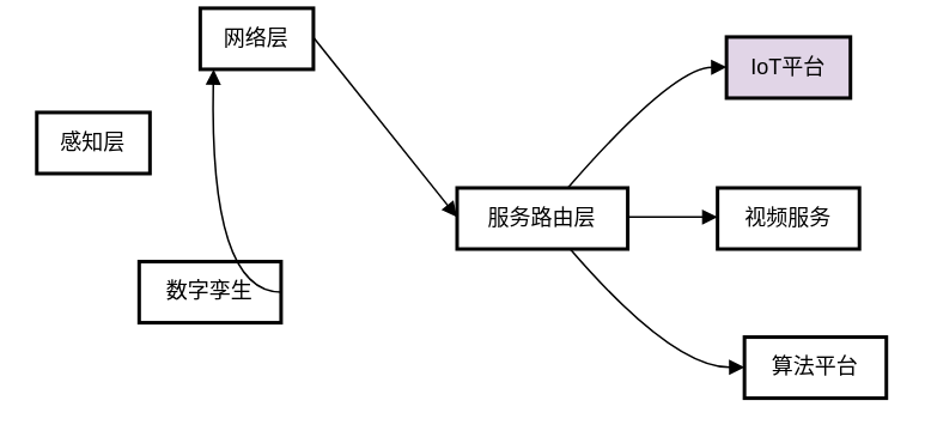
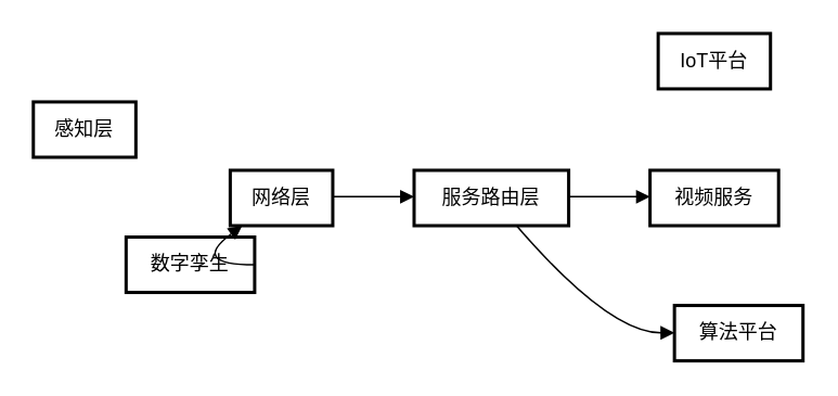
  <mxCell id="0" />
  <mxCell id="1" parent="0" />
  <mxCell id="2" value="感知层" style="whiteSpace=wrap;strokeWidth=2;" vertex="1" parent="1"><mxGeometry x="20" y="62" width="63" height="34" as="geometry" /></mxCell>
- <mxCell id="3" value="网络层" style="whiteSpace=wrap;strokeWidth=2;" vertex="1" parent="1"><mxGeometry x="111" y="4" width="63" height="34" as="geometry" /></mxCell>
+ <mxCell id="3" value="网络层" style="whiteSpace=wrap;strokeWidth=2;" vertex="1" parent="1"><mxGeometry x="141" y="104" width="63" height="34" as="geometry" /></mxCell>
  <mxCell id="4" value="数字孪生" style="whiteSpace=wrap;strokeWidth=2;" vertex="1" parent="1"><mxGeometry x="77" y="145" width="79" height="34" as="geometry" /></mxCell>
  <mxCell id="5" value="服务路由层" style="whiteSpace=wrap;strokeWidth=2;" vertex="1" parent="1"><mxGeometry x="254" y="104" width="95" height="34" as="geometry" /></mxCell>
- <mxCell id="6" value="IoT平台" style="whiteSpace=wrap;strokeWidth=2;fillColor=#e1d5e7;" vertex="1" parent="1"><mxGeometry x="404" y="20" width="69" height="34" as="geometry" /></mxCell>
+ <mxCell id="6" value="IoT平台" style="whiteSpace=wrap;strokeWidth=2;" vertex="1" parent="1"><mxGeometry x="404" y="20" width="69" height="34" as="geometry" /></mxCell>
  <mxCell id="7" value="视频服务" style="whiteSpace=wrap;strokeWidth=2;" vertex="1" parent="1"><mxGeometry x="399" y="104" width="79" height="34" as="geometry" /></mxCell>
  <mxCell id="8" value="算法平台" style="whiteSpace=wrap;strokeWidth=2;" vertex="1" parent="1"><mxGeometry x="414" y="187" width="79" height="34" as="geometry" /></mxCell>
  <mxCell id="9" value="" style="curved=1;startArrow=none;endArrow=block;exitX=1;exitY=0.5;entryX=0.14;entryY=0.971;rounded=0;" edge="1" parent="1" source="4" target="3"><mxGeometry relative="1" as="geometry"><Array as="points"><mxPoint x="116" y="162" /></Array></mxGeometry></mxCell>
  <mxCell id="10" value="" style="curved=1;startArrow=none;endArrow=block;exitX=1;exitY=0.478;entryX=0;entryY=0.478;rounded=0;" edge="1" parent="1" source="3" target="5"><mxGeometry relative="1" as="geometry"><Array as="points" /></mxGeometry></mxCell>
- <mxCell id="11" value="" style="curved=1;startArrow=none;endArrow=block;exitX=0.653;exitY=-0.015;entryX=-0.002;entryY=0.493;rounded=0;" edge="1" parent="1" source="5" target="6"><mxGeometry relative="1" as="geometry"><Array as="points"><mxPoint x="374" y="37" /></Array></mxGeometry></mxCell>
  <mxCell id="12" value="" style="curved=1;startArrow=none;endArrow=block;exitX=1;exitY=0.478;entryX=0;entryY=0.478;rounded=0;" edge="1" parent="1" source="5" target="7"><mxGeometry relative="1" as="geometry"><Array as="points" /></mxGeometry></mxCell>
  <mxCell id="13" value="" style="curved=1;startArrow=none;endArrow=block;exitX=0.653;exitY=0.971;entryX=0;entryY=0.493;rounded=0;" edge="1" parent="1" source="5" target="8"><mxGeometry relative="1" as="geometry"><Array as="points"><mxPoint x="374" y="204" /></Array></mxGeometry></mxCell>
